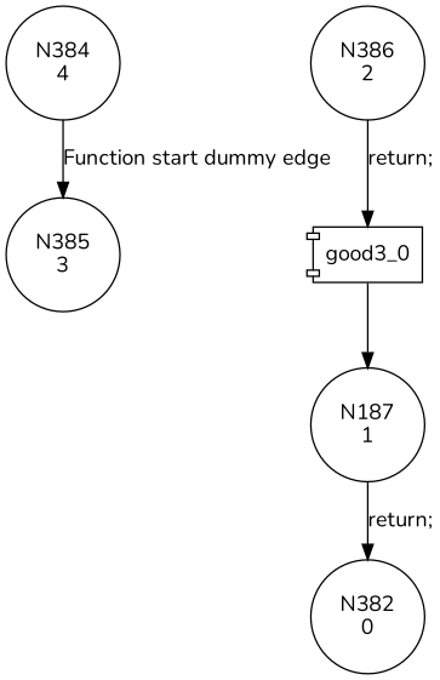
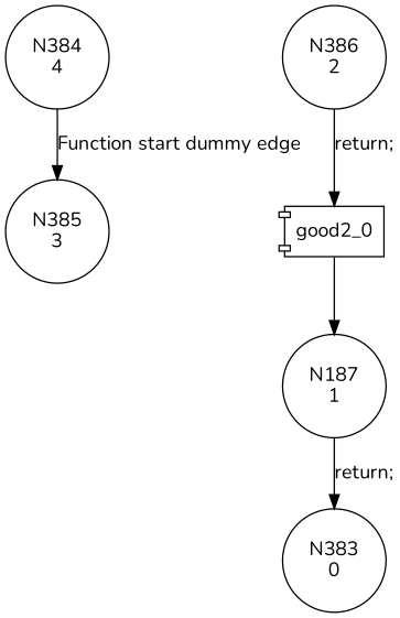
  digraph {
    fontname=Nunito
    node [fontname=Nunito shape=circle]
    edge [fontname=Nunito]
    n1 [label="N385\n3"]
    n2 [label="N386\n2"]
-   n3 [label=good3_0 shape=component]
+   n3 [label=good2_0 shape=component]
    n4 [label="N187\n1"]
-   n5 [label="N382\n0"]
+   n5 [label="N383\n0"]
    n6 [label="N384\n4"]
    n2 -> n3 [label="return;"]
    n3 -> n4
    n4 -> n5 [label="return;"]
    n6 -> n1 [label="Function start dummy edge"]
  }
